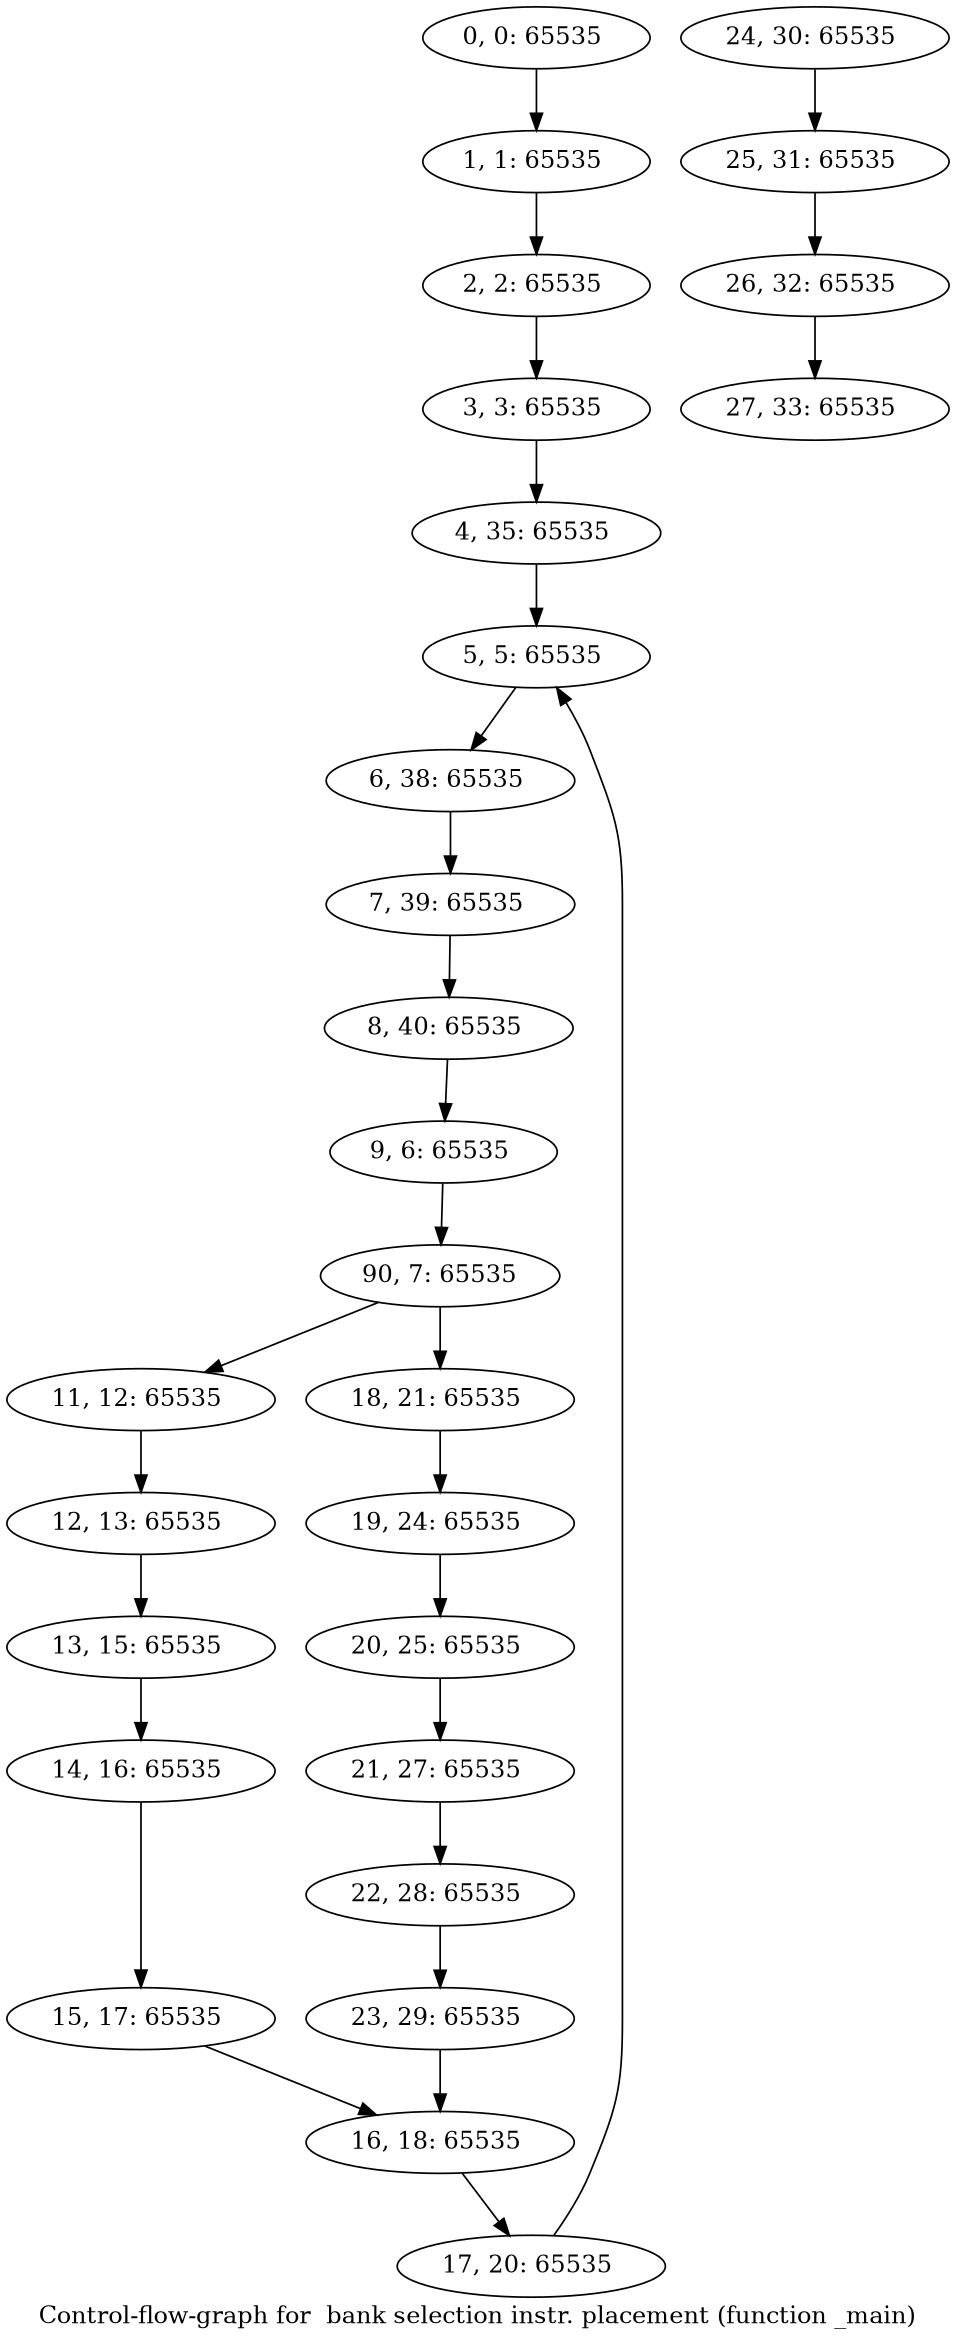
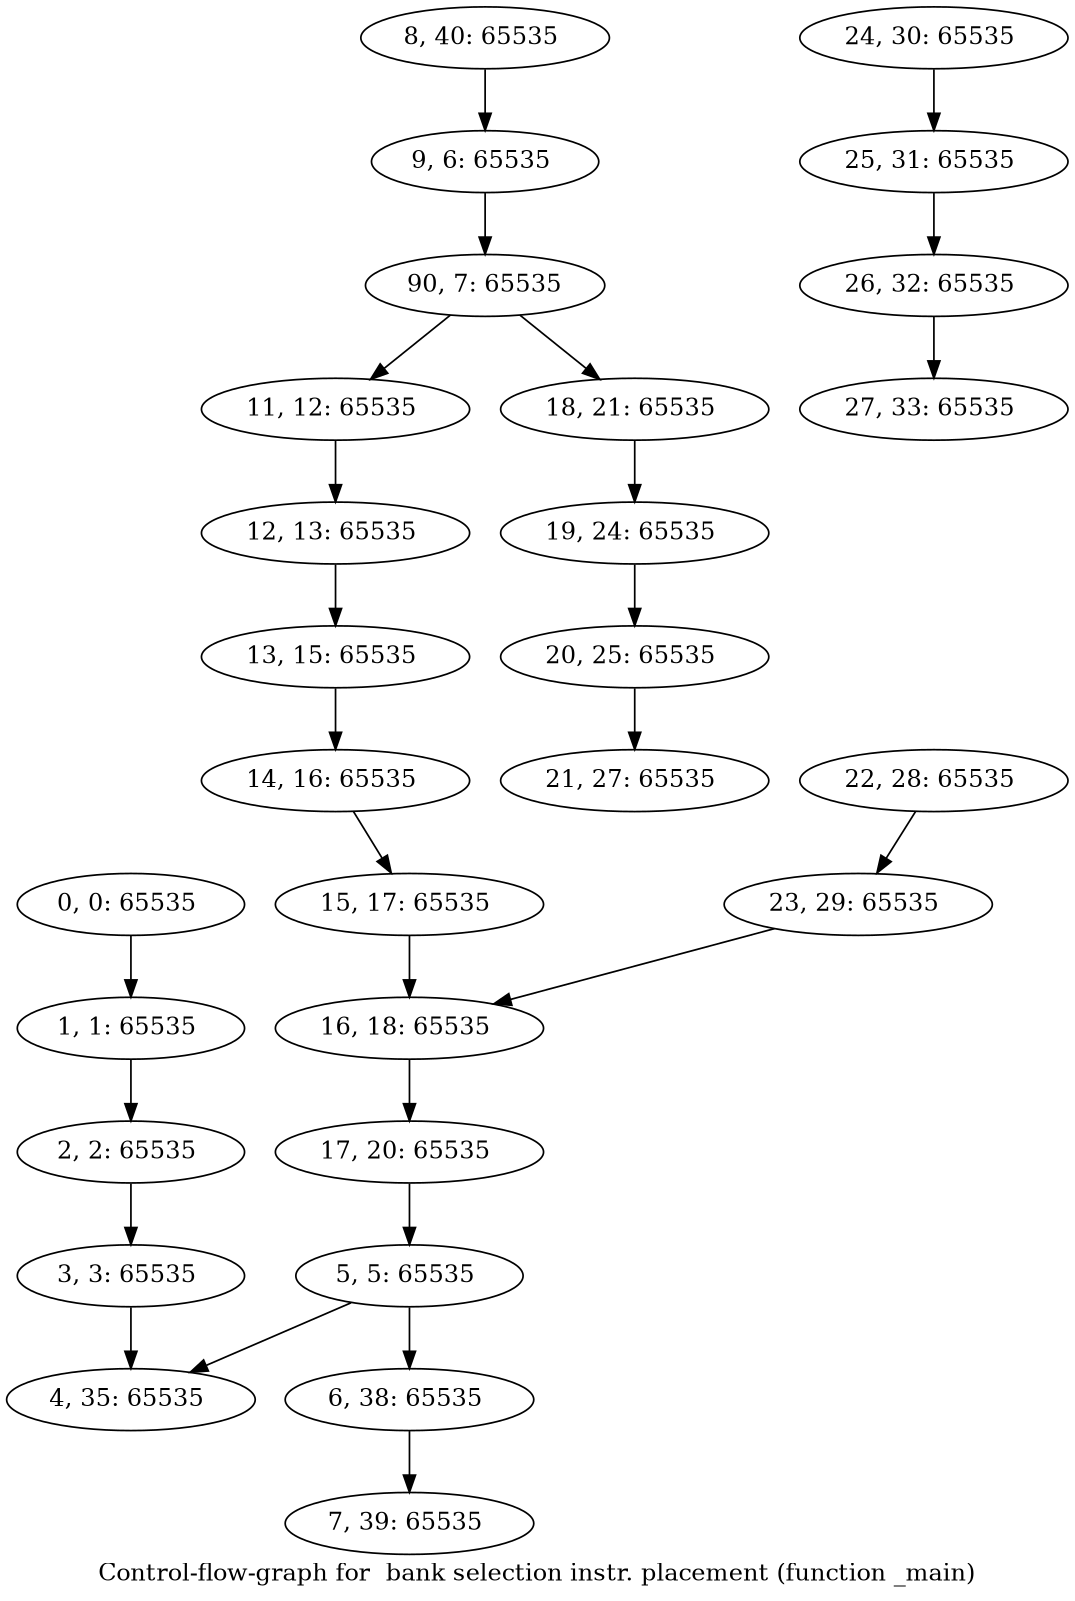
  digraph {
    label="Control-flow-graph for  bank selection instr. placement (function _main)"
    n1 [label="0, 0: 65535 "]
    n2 [label="1, 1: 65535 "]
    n3 [label="2, 2: 65535 "]
    n4 [label="3, 3: 65535 "]
    n5 [label="4, 35: 65535 "]
    n6 [label="5, 5: 65535 "]
    n7 [label="6, 38: 65535 "]
    n8 [label="7, 39: 65535 "]
    n9 [label="8, 40: 65535 "]
    n10 [label="9, 6: 65535 "]
    n11 [label="90, 7: 65535"]
    n12 [label="11, 12: 65535 "]
    n13 [label="18, 21: 65535 "]
    n14 [label="12, 13: 65535 "]
    n15 [label="19, 24: 65535 "]
    n16 [label="13, 15: 65535 "]
    n17 [label="14, 16: 65535 "]
    n18 [label="15, 17: 65535 "]
    n19 [label="16, 18: 65535 "]
    n20 [label="17, 20: 65535 "]
    n21 [label="20, 25: 65535 "]
    n22 [label="21, 27: 65535 "]
    n23 [label="22, 28: 65535 "]
    n24 [label="23, 29: 65535 "]
    n25 [label="24, 30: 65535 "]
    n26 [label="25, 31: 65535 "]
    n27 [label="26, 32: 65535 "]
    n28 [label="27, 33: 65535 "]
    n1 -> n2
    n2 -> n3
    n3 -> n4
    n4 -> n5
-   n5 -> n6
+   n6 -> n5
    n6 -> n7
    n7 -> n8
-   n8 -> n9
    n9 -> n10
    n10 -> n11
    n11 -> n12
    n11 -> n13
    n12 -> n14
    n13 -> n15
    n14 -> n16
    n15 -> n21
    n16 -> n17
    n17 -> n18
    n18 -> n19
    n19 -> n20
    n20 -> n6
    n21 -> n22
-   n22 -> n23
    n23 -> n24
    n24 -> n19
    n25 -> n26
    n26 -> n27
    n27 -> n28
  }
